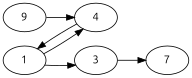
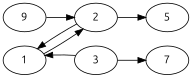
  digraph {
    fontname=Ubuntu
    rankdir=LR
    node [fontname=Ubuntu]
    edge [fontname=Ubuntu]
    1
-   2 [label=4]
+   2
    3
+   5
    n5 [label=7]
    n6 [label=9]
    1 -> 2
-   1 -> 3
+   3 -> 1
    2 -> 1
+   2 -> 5
    3 -> n5
    n6 -> 2
  }
